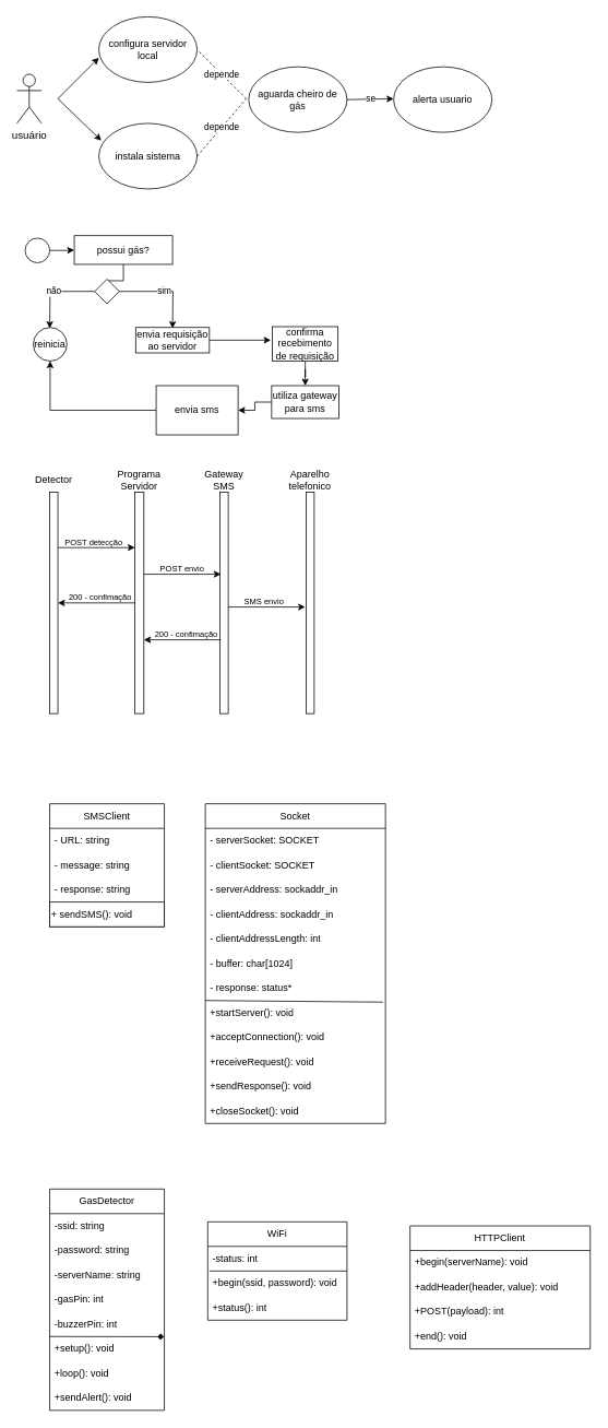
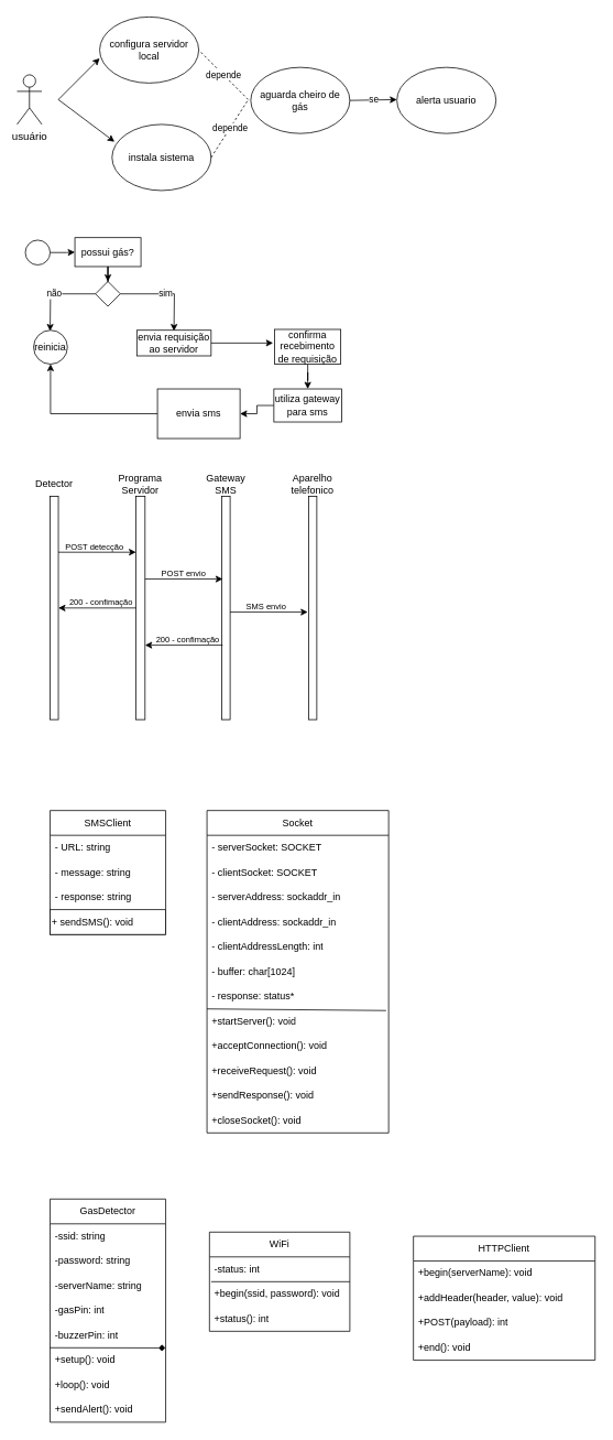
  <mxCell id="0" />
  <mxCell id="1" parent="0" />
  <mxCell id="2" value="usuário" style="shape=umlActor;verticalLabelPosition=bottom;verticalAlign=top;html=1;outlineConnect=0;fontSize=13;" vertex="1" parent="1"><mxGeometry x="20" y="90" width="30" height="60" as="geometry" /></mxCell>
  <mxCell id="3" value="" style="endArrow=classic;html=1;rounded=0;" edge="1" parent="1"><mxGeometry width="50" height="50" relative="1" as="geometry"><mxPoint x="70" y="120" as="sourcePoint" /><mxPoint x="120" y="70" as="targetPoint" /></mxGeometry></mxCell>
  <mxCell id="4" value="" style="endArrow=classic;html=1;rounded=0;entryX=0.025;entryY=0.263;entryDx=0;entryDy=0;entryPerimeter=0;" edge="1" parent="1" target="6"><mxGeometry width="50" height="50" relative="1" as="geometry"><mxPoint x="70" y="120" as="sourcePoint" /><mxPoint x="120" y="160" as="targetPoint" /></mxGeometry></mxCell>
  <mxCell id="5" value="configura servidor local" style="ellipse;whiteSpace=wrap;html=1;" vertex="1" parent="1"><mxGeometry x="120" width="120" height="80" as="geometry" y="20" /></mxCell>
- <mxCell id="6" value="instala sistema" style="ellipse;whiteSpace=wrap;html=1;" vertex="1" parent="1"><mxGeometry x="120" y="150" width="120" height="80" as="geometry" /></mxCell>
+ <mxCell id="6" value="instala sistema" style="ellipse;whiteSpace=wrap;html=1;" vertex="1" parent="1"><mxGeometry x="135" y="150" width="120" height="80" as="geometry" /></mxCell>
  <mxCell id="7" value="depende" style="endArrow=none;dashed=1;html=1;rounded=0;entryX=1;entryY=0.5;entryDx=0;entryDy=0;" edge="1" parent="1" target="5"><mxGeometry width="50" height="50" relative="1" as="geometry"><mxPoint x="300" y="120" as="sourcePoint" /><mxPoint x="190" y="110" as="targetPoint" /></mxGeometry></mxCell>
  <mxCell id="8" value="depende" style="endArrow=none;dashed=1;html=1;rounded=0;exitX=1;exitY=0.5;exitDx=0;exitDy=0;" edge="1" parent="1" source="6"><mxGeometry width="50" height="50" relative="1" as="geometry"><mxPoint x="200" y="170" as="sourcePoint" /><mxPoint x="300" y="120" as="targetPoint" /></mxGeometry></mxCell>
  <mxCell id="9" value="aguarda cheiro de gás" style="ellipse;whiteSpace=wrap;html=1;" vertex="1" parent="1"><mxGeometry x="303" y="81" width="120" height="80" as="geometry" /></mxCell>
  <mxCell id="10" value="se" style="endArrow=classic;html=1;rounded=0;exitX=1;exitY=0.5;exitDx=0;exitDy=0;" edge="1" parent="1" source="9"><mxGeometry width="50" height="50" relative="1" as="geometry"><mxPoint x="240" y="300" as="sourcePoint" /><mxPoint x="480" y="120" as="targetPoint" /></mxGeometry></mxCell>
  <mxCell id="11" value="alerta usuario" style="ellipse;whiteSpace=wrap;html=1;" vertex="1" parent="1"><mxGeometry x="480" y="81" width="120" height="80" as="geometry" /></mxCell>
  <mxCell id="12" style="edgeStyle=orthogonalEdgeStyle;rounded=0;orthogonalLoop=1;jettySize=auto;html=1;" edge="1" parent="1" source="13" target="15"><mxGeometry relative="1" as="geometry"><mxPoint x="90" y="305" as="targetPoint" /></mxGeometry></mxCell>
  <mxCell id="13" value="" style="ellipse;whiteSpace=wrap;html=1;aspect=fixed;" vertex="1" parent="1"><mxGeometry x="30" y="290" width="30" height="30" as="geometry" /></mxCell>
  <mxCell id="14" style="edgeStyle=orthogonalEdgeStyle;rounded=0;orthogonalLoop=1;jettySize=auto;html=1;" edge="1" parent="1" source="15" target="18"><mxGeometry relative="1" as="geometry"><mxPoint x="230" y="304.5" as="targetPoint" /></mxGeometry></mxCell>
- <mxCell id="15" value="possui gás?" style="rounded=0;whiteSpace=wrap;html=1;" vertex="1" parent="1"><mxGeometry x="90" y="287" width="120" height="35" as="geometry" /></mxCell>
+ <mxCell id="15" value="possui gás?" style="rounded=0;whiteSpace=wrap;html=1;" vertex="1" parent="1"><mxGeometry x="90" y="287" width="80" height="35" as="geometry" /></mxCell>
  <mxCell id="16" value="não" style="edgeStyle=orthogonalEdgeStyle;rounded=0;orthogonalLoop=1;jettySize=auto;html=1;" edge="1" parent="1" source="18"><mxGeometry relative="1" as="geometry"><mxPoint x="60" y="400" as="targetPoint" /></mxGeometry></mxCell>
  <mxCell id="17" value="sim" style="edgeStyle=orthogonalEdgeStyle;rounded=0;orthogonalLoop=1;jettySize=auto;html=1;" edge="1" parent="1" source="18"><mxGeometry relative="1" as="geometry"><mxPoint x="210" y="400" as="targetPoint" /></mxGeometry></mxCell>
  <mxCell id="18" value="" style="rhombus;whiteSpace=wrap;html=1;" vertex="1" parent="1"><mxGeometry x="115" y="340" width="30" height="30" as="geometry" /></mxCell>
  <mxCell id="19" value="reinicia" style="ellipse;whiteSpace=wrap;html=1;aspect=fixed;" vertex="1" parent="1"><mxGeometry x="40" y="399" width="41" height="41" as="geometry" /></mxCell>
  <mxCell id="20" style="edgeStyle=orthogonalEdgeStyle;rounded=0;orthogonalLoop=1;jettySize=auto;html=1;" edge="1" parent="1" source="21"><mxGeometry relative="1" as="geometry"><mxPoint x="330" y="414.5" as="targetPoint" /></mxGeometry></mxCell>
  <mxCell id="21" value="envia requisição ao servidor" style="rounded=0;whiteSpace=wrap;html=1;" vertex="1" parent="1"><mxGeometry x="165" y="399" width="90" height="31" as="geometry" /></mxCell>
  <mxCell id="22" style="edgeStyle=orthogonalEdgeStyle;rounded=0;orthogonalLoop=1;jettySize=auto;html=1;" edge="1" parent="1" source="23" target="25"><mxGeometry relative="1" as="geometry"><mxPoint x="372" y="470" as="targetPoint" /></mxGeometry></mxCell>
  <mxCell id="23" value="confirma recebimento de requisição" style="rounded=0;whiteSpace=wrap;html=1;" vertex="1" parent="1"><mxGeometry x="332" y="398" width="80" height="42" as="geometry" /></mxCell>
  <mxCell id="24" style="edgeStyle=orthogonalEdgeStyle;rounded=0;orthogonalLoop=1;jettySize=auto;html=1;" edge="1" parent="1" source="25" target="27"><mxGeometry relative="1" as="geometry"><mxPoint x="250" y="490" as="targetPoint" /></mxGeometry></mxCell>
  <mxCell id="25" value="utiliza gateway para sms" style="rounded=0;whiteSpace=wrap;html=1;" vertex="1" parent="1"><mxGeometry x="331" y="470" width="82" height="40" as="geometry" /></mxCell>
  <mxCell id="26" style="edgeStyle=orthogonalEdgeStyle;rounded=0;orthogonalLoop=1;jettySize=auto;html=1;entryX=0.5;entryY=1;entryDx=0;entryDy=0;" edge="1" parent="1" source="27" target="19"><mxGeometry relative="1" as="geometry" /></mxCell>
  <mxCell id="27" value="envia sms" style="rounded=0;whiteSpace=wrap;html=1;" vertex="1" parent="1"><mxGeometry x="190" y="470" width="100" height="60" as="geometry" /></mxCell>
  <mxCell id="28" value="" style="rounded=0;whiteSpace=wrap;html=1;" vertex="1" parent="1"><mxGeometry x="60" y="600" width="10" height="270" as="geometry" /></mxCell>
  <mxCell id="29" value="Detector" style="text;html=1;strokeColor=none;fillColor=none;align=center;verticalAlign=middle;whiteSpace=wrap;rounded=0;" vertex="1" parent="1"><mxGeometry x="35" y="570" width="60" height="30" as="geometry" /></mxCell>
  <mxCell id="30" value="" style="rounded=0;whiteSpace=wrap;html=1;" vertex="1" parent="1"><mxGeometry x="164" y="600" width="11" height="270" as="geometry" /></mxCell>
  <mxCell id="31" value="Programa Servidor" style="text;html=1;strokeColor=none;fillColor=none;align=center;verticalAlign=middle;whiteSpace=wrap;rounded=0;" vertex="1" parent="1"><mxGeometry x="139" y="570" width="61" height="30" as="geometry" /></mxCell>
  <mxCell id="32" value="" style="rounded=0;whiteSpace=wrap;html=1;" vertex="1" parent="1"><mxGeometry x="268" y="600" width="10" height="270" as="geometry" /></mxCell>
  <mxCell id="33" value="Gateway SMS" style="text;html=1;strokeColor=none;fillColor=none;align=center;verticalAlign=middle;whiteSpace=wrap;rounded=0;" vertex="1" parent="1"><mxGeometry x="243" y="570" width="60" height="30" as="geometry" /></mxCell>
  <mxCell id="34" value="" style="rounded=0;whiteSpace=wrap;html=1;" vertex="1" parent="1"><mxGeometry x="373" y="600" width="10" height="270" as="geometry" /></mxCell>
  <mxCell id="35" value="Aparelho telefonico" style="text;html=1;strokeColor=none;fillColor=none;align=center;verticalAlign=middle;whiteSpace=wrap;rounded=0;" vertex="1" parent="1"><mxGeometry x="348" y="570" width="60" height="30" as="geometry" /></mxCell>
  <mxCell id="36" value="" style="endArrow=classic;html=1;rounded=0;exitX=1;exitY=0.25;exitDx=0;exitDy=0;entryX=0;entryY=0.25;entryDx=0;entryDy=0;" edge="1" parent="1" source="28" target="30"><mxGeometry width="50" height="50" relative="1" as="geometry"><mxPoint x="270" y="780" as="sourcePoint" /><mxPoint x="320" y="730" as="targetPoint" /></mxGeometry></mxCell>
  <mxCell id="37" value="" style="endArrow=classic;html=1;rounded=0;exitX=0;exitY=0.5;exitDx=0;exitDy=0;entryX=1;entryY=0.5;entryDx=0;entryDy=0;" edge="1" parent="1" source="30" target="28"><mxGeometry width="50" height="50" relative="1" as="geometry"><mxPoint x="80" y="678" as="sourcePoint" /><mxPoint x="174" y="678" as="targetPoint" /></mxGeometry></mxCell>
  <mxCell id="38" value="" style="endArrow=classic;html=1;rounded=0;exitX=1;exitY=0.25;exitDx=0;exitDy=0;entryX=0;entryY=0.25;entryDx=0;entryDy=0;" edge="1" parent="1"><mxGeometry width="50" height="50" relative="1" as="geometry"><mxPoint x="175" y="700" as="sourcePoint" /><mxPoint x="269" y="700" as="targetPoint" /></mxGeometry></mxCell>
  <mxCell id="39" value="" style="endArrow=classic;html=1;rounded=0;exitX=0;exitY=0.5;exitDx=0;exitDy=0;entryX=1;entryY=0.5;entryDx=0;entryDy=0;" edge="1" parent="1"><mxGeometry width="50" height="50" relative="1" as="geometry"><mxPoint x="269" y="780" as="sourcePoint" /><mxPoint x="175" y="780" as="targetPoint" /></mxGeometry></mxCell>
  <mxCell id="40" value="" style="endArrow=classic;html=1;rounded=0;exitX=1;exitY=0.25;exitDx=0;exitDy=0;entryX=0;entryY=0.25;entryDx=0;entryDy=0;" edge="1" parent="1"><mxGeometry width="50" height="50" relative="1" as="geometry"><mxPoint x="278" y="740" as="sourcePoint" /><mxPoint x="372" y="740" as="targetPoint" /></mxGeometry></mxCell>
  <mxCell id="41" value="&lt;font style=&quot;font-size: 10px;&quot;&gt;POST detecção&lt;/font&gt;" style="text;html=1;strokeColor=none;fillColor=none;align=center;verticalAlign=middle;whiteSpace=wrap;rounded=0;" vertex="1" parent="1"><mxGeometry x="72" y="646" width="84" height="30" as="geometry" /></mxCell>
  <mxCell id="42" value="&lt;span style=&quot;font-size: 10px;&quot;&gt;POST envio&lt;/span&gt;" style="text;html=1;strokeColor=none;fillColor=none;align=center;verticalAlign=middle;whiteSpace=wrap;rounded=0;" vertex="1" parent="1"><mxGeometry x="180" y="678" width="84" height="30" as="geometry" /></mxCell>
  <mxCell id="43" value="&lt;font style=&quot;font-size: 10px;&quot;&gt;SMS envio&lt;/font&gt;" style="text;html=1;strokeColor=none;fillColor=none;align=center;verticalAlign=middle;whiteSpace=wrap;rounded=0;" vertex="1" parent="1"><mxGeometry x="280" y="718" width="84" height="30" as="geometry" /></mxCell>
  <mxCell id="44" value="&lt;font style=&quot;font-size: 10px;&quot;&gt;200 - confimação&lt;/font&gt;" style="text;html=1;strokeColor=none;fillColor=none;align=center;verticalAlign=middle;whiteSpace=wrap;rounded=0;" vertex="1" parent="1"><mxGeometry x="80" y="713" width="84" height="30" as="geometry" /></mxCell>
  <mxCell id="45" value="&lt;font style=&quot;font-size: 10px;&quot;&gt;200 - confimação&lt;/font&gt;" style="text;html=1;strokeColor=none;fillColor=none;align=center;verticalAlign=middle;whiteSpace=wrap;rounded=0;" vertex="1" parent="1"><mxGeometry x="185" y="758" width="84" height="30" as="geometry" /></mxCell>
  <mxCell id="46" value="SMSClient" style="swimlane;fontStyle=0;childLayout=stackLayout;horizontal=1;startSize=30;horizontalStack=0;resizeParent=1;resizeParentMax=0;resizeLast=0;collapsible=1;marginBottom=0;whiteSpace=wrap;html=1;" vertex="1" parent="1"><mxGeometry x="60" y="980" width="140" height="150" as="geometry" /></mxCell>
  <mxCell id="47" value="- URL: string" style="text;strokeColor=none;fillColor=none;align=left;verticalAlign=middle;spacingLeft=4;spacingRight=4;overflow=hidden;points=[[0,0.5],[1,0.5]];portConstraint=eastwest;rotatable=0;whiteSpace=wrap;html=1;" vertex="1" parent="46"><mxGeometry y="30" width="140" height="30" as="geometry" /></mxCell>
  <mxCell id="48" value="- message: string" style="text;strokeColor=none;fillColor=none;align=left;verticalAlign=middle;spacingLeft=4;spacingRight=4;overflow=hidden;points=[[0,0.5],[1,0.5]];portConstraint=eastwest;rotatable=0;whiteSpace=wrap;html=1;" vertex="1" parent="46"><mxGeometry y="60" width="140" height="30" as="geometry" /></mxCell>
  <mxCell id="49" value="- response: string" style="text;strokeColor=none;fillColor=none;align=left;verticalAlign=middle;spacingLeft=4;spacingRight=4;overflow=hidden;points=[[0,0.5],[1,0.5]];portConstraint=eastwest;rotatable=0;whiteSpace=wrap;html=1;" vertex="1" parent="46"><mxGeometry y="90" width="140" height="30" as="geometry" /></mxCell>
  <mxCell id="50" value="+ sendSMS(): void" style="rounded=0;whiteSpace=wrap;html=1;align=left;" vertex="1" parent="46"><mxGeometry y="120" width="140" height="30" as="geometry" /></mxCell>
  <mxCell id="51" value="Socket" style="swimlane;fontStyle=0;childLayout=stackLayout;horizontal=1;startSize=30;horizontalStack=0;resizeParent=1;resizeParentMax=0;resizeLast=0;collapsible=1;marginBottom=0;whiteSpace=wrap;html=1;" vertex="1" parent="1"><mxGeometry x="250" y="980" width="220" height="390" as="geometry" /></mxCell>
  <mxCell id="52" value="- serverSocket: SOCKET" style="text;strokeColor=none;fillColor=none;align=left;verticalAlign=middle;spacingLeft=4;spacingRight=4;overflow=hidden;points=[[0,0.5],[1,0.5]];portConstraint=eastwest;rotatable=0;whiteSpace=wrap;html=1;" vertex="1" parent="51"><mxGeometry y="30" width="220" height="30" as="geometry" /></mxCell>
  <mxCell id="53" value="- clientSocket: SOCKET" style="text;strokeColor=none;fillColor=none;align=left;verticalAlign=middle;spacingLeft=4;spacingRight=4;overflow=hidden;points=[[0,0.5],[1,0.5]];portConstraint=eastwest;rotatable=0;whiteSpace=wrap;html=1;" vertex="1" parent="51"><mxGeometry y="60" width="220" height="30" as="geometry" /></mxCell>
  <mxCell id="54" value="- serverAddress: sockaddr_in" style="text;strokeColor=none;fillColor=none;align=left;verticalAlign=middle;spacingLeft=4;spacingRight=4;overflow=hidden;points=[[0,0.5],[1,0.5]];portConstraint=eastwest;rotatable=0;whiteSpace=wrap;html=1;" vertex="1" parent="51"><mxGeometry y="90" width="220" height="30" as="geometry" /></mxCell>
  <mxCell id="55" value="- clientAddress: sockaddr_in" style="text;strokeColor=none;fillColor=none;align=left;verticalAlign=middle;spacingLeft=4;spacingRight=4;overflow=hidden;points=[[0,0.5],[1,0.5]];portConstraint=eastwest;rotatable=0;whiteSpace=wrap;html=1;" vertex="1" parent="51"><mxGeometry y="120" width="220" height="30" as="geometry" /></mxCell>
  <mxCell id="56" value="-&amp;nbsp;clientAddressLength: int" style="text;strokeColor=none;fillColor=none;align=left;verticalAlign=middle;spacingLeft=4;spacingRight=4;overflow=hidden;points=[[0,0.5],[1,0.5]];portConstraint=eastwest;rotatable=0;whiteSpace=wrap;html=1;" vertex="1" parent="51"><mxGeometry y="150" width="220" height="30" as="geometry" /></mxCell>
  <mxCell id="57" value="" style="endArrow=none;html=1;rounded=0;entryX=0.986;entryY=0.067;entryDx=0;entryDy=0;entryPerimeter=0;" edge="1" parent="51" target="60"><mxGeometry width="50" height="50" relative="1" as="geometry"><mxPoint y="240" as="sourcePoint" /><mxPoint x="50" y="190" as="targetPoint" /></mxGeometry></mxCell>
  <mxCell id="58" value="-&amp;nbsp;buffer: char[1024]" style="text;strokeColor=none;fillColor=none;align=left;verticalAlign=middle;spacingLeft=4;spacingRight=4;overflow=hidden;points=[[0,0.5],[1,0.5]];portConstraint=eastwest;rotatable=0;whiteSpace=wrap;html=1;" vertex="1" parent="51"><mxGeometry y="180" width="220" height="30" as="geometry" /></mxCell>
  <mxCell id="59" value="-&amp;nbsp;response: status*" style="text;strokeColor=none;fillColor=none;align=left;verticalAlign=middle;spacingLeft=4;spacingRight=4;overflow=hidden;points=[[0,0.5],[1,0.5]];portConstraint=eastwest;rotatable=0;whiteSpace=wrap;html=1;" vertex="1" parent="51"><mxGeometry y="210" width="220" height="30" as="geometry" /></mxCell>
  <mxCell id="60" value="+startServer(): void" style="text;strokeColor=none;fillColor=none;align=left;verticalAlign=middle;spacingLeft=4;spacingRight=4;overflow=hidden;points=[[0,0.5],[1,0.5]];portConstraint=eastwest;rotatable=0;whiteSpace=wrap;html=1;" vertex="1" parent="51"><mxGeometry y="240" width="220" height="30" as="geometry" /></mxCell>
  <mxCell id="61" value="+acceptConnection(): void" style="text;strokeColor=none;fillColor=none;align=left;verticalAlign=middle;spacingLeft=4;spacingRight=4;overflow=hidden;points=[[0,0.5],[1,0.5]];portConstraint=eastwest;rotatable=0;whiteSpace=wrap;html=1;" vertex="1" parent="51"><mxGeometry y="270" width="220" height="30" as="geometry" /></mxCell>
  <mxCell id="62" value="+receiveRequest(): void" style="text;strokeColor=none;fillColor=none;align=left;verticalAlign=middle;spacingLeft=4;spacingRight=4;overflow=hidden;points=[[0,0.5],[1,0.5]];portConstraint=eastwest;rotatable=0;whiteSpace=wrap;html=1;" vertex="1" parent="51"><mxGeometry y="300" width="220" height="30" as="geometry" /></mxCell>
  <mxCell id="63" value="+sendResponse(): void" style="text;strokeColor=none;fillColor=none;align=left;verticalAlign=middle;spacingLeft=4;spacingRight=4;overflow=hidden;points=[[0,0.5],[1,0.5]];portConstraint=eastwest;rotatable=0;whiteSpace=wrap;html=1;" vertex="1" parent="51"><mxGeometry y="330" width="220" height="30" as="geometry" /></mxCell>
  <mxCell id="64" value="+closeSocket(): void" style="text;strokeColor=none;fillColor=none;align=left;verticalAlign=middle;spacingLeft=4;spacingRight=4;overflow=hidden;points=[[0,0.5],[1,0.5]];portConstraint=eastwest;rotatable=0;whiteSpace=wrap;html=1;" vertex="1" parent="51"><mxGeometry y="360" width="220" height="30" as="geometry" /></mxCell>
  <mxCell id="65" value="WiFi" style="swimlane;fontStyle=0;childLayout=stackLayout;horizontal=1;startSize=30;horizontalStack=0;resizeParent=1;resizeParentMax=0;resizeLast=0;collapsible=1;marginBottom=0;whiteSpace=wrap;html=1;" vertex="1" parent="1"><mxGeometry x="253" y="1490" width="170" height="120" as="geometry" /></mxCell>
  <mxCell id="66" value="" style="endArrow=none;html=1;rounded=0;entryX=1;entryY=1;entryDx=0;entryDy=0;entryPerimeter=0;" edge="1" parent="65" target="67"><mxGeometry width="50" height="50" relative="1" as="geometry"><mxPoint x="2" y="60" as="sourcePoint" /><mxPoint x="52" y="10" as="targetPoint" /></mxGeometry></mxCell>
  <mxCell id="67" value="-status: int" style="text;strokeColor=none;fillColor=none;align=left;verticalAlign=middle;spacingLeft=4;spacingRight=4;overflow=hidden;points=[[0,0.5],[1,0.5]];portConstraint=eastwest;rotatable=0;whiteSpace=wrap;html=1;" vertex="1" parent="65"><mxGeometry y="30" width="170" height="30" as="geometry" /></mxCell>
  <mxCell id="68" value="+begin(ssid, password): void" style="text;strokeColor=none;fillColor=none;align=left;verticalAlign=middle;spacingLeft=4;spacingRight=4;overflow=hidden;points=[[0,0.5],[1,0.5]];portConstraint=eastwest;rotatable=0;whiteSpace=wrap;html=1;" vertex="1" parent="65"><mxGeometry y="60" width="170" height="30" as="geometry" /></mxCell>
  <mxCell id="69" value="+status(): int" style="text;strokeColor=none;fillColor=none;align=left;verticalAlign=middle;spacingLeft=4;spacingRight=4;overflow=hidden;points=[[0,0.5],[1,0.5]];portConstraint=eastwest;rotatable=0;whiteSpace=wrap;html=1;" vertex="1" parent="65"><mxGeometry y="90" width="170" height="30" as="geometry" /></mxCell>
  <mxCell id="70" value="GasDetector" style="swimlane;fontStyle=0;childLayout=stackLayout;horizontal=1;startSize=30;horizontalStack=0;resizeParent=1;resizeParentMax=0;resizeLast=0;collapsible=1;marginBottom=0;whiteSpace=wrap;html=1;" vertex="1" parent="1"><mxGeometry x="60" y="1450" width="140" height="270" as="geometry" /></mxCell>
  <mxCell id="71" value="-ssid: string " style="text;strokeColor=none;fillColor=none;align=left;verticalAlign=middle;spacingLeft=4;spacingRight=4;overflow=hidden;points=[[0,0.5],[1,0.5]];portConstraint=eastwest;rotatable=0;whiteSpace=wrap;html=1;" vertex="1" parent="70"><mxGeometry y="30" width="140" height="30" as="geometry" /></mxCell>
  <mxCell id="72" value="-password: string  " style="text;strokeColor=none;fillColor=none;align=left;verticalAlign=middle;spacingLeft=4;spacingRight=4;overflow=hidden;points=[[0,0.5],[1,0.5]];portConstraint=eastwest;rotatable=0;whiteSpace=wrap;html=1;" vertex="1" parent="70"><mxGeometry y="60" width="140" height="30" as="geometry" /></mxCell>
  <mxCell id="73" value="-serverName: string" style="text;strokeColor=none;fillColor=none;align=left;verticalAlign=middle;spacingLeft=4;spacingRight=4;overflow=hidden;points=[[0,0.5],[1,0.5]];portConstraint=eastwest;rotatable=0;whiteSpace=wrap;html=1;" vertex="1" parent="70"><mxGeometry y="90" width="140" height="30" as="geometry" /></mxCell>
  <mxCell id="74" value="-gasPin: int" style="text;strokeColor=none;fillColor=none;align=left;verticalAlign=middle;spacingLeft=4;spacingRight=4;overflow=hidden;points=[[0,0.5],[1,0.5]];portConstraint=eastwest;rotatable=0;whiteSpace=wrap;html=1;" vertex="1" parent="70"><mxGeometry y="120" width="140" height="30" as="geometry" /></mxCell>
  <mxCell id="75" value="" style="endArrow=diamond;html=1;rounded=0;exitX=-0.002;exitY=-0.004;exitDx=0;exitDy=0;exitPerimeter=0;entryX=0.998;entryY=1.004;entryDx=0;entryDy=0;entryPerimeter=0;" edge="1" parent="70" source="77" target="76"><mxGeometry width="50" height="50" relative="1" as="geometry"><mxPoint y="185" as="sourcePoint" /><mxPoint x="140" y="185" as="targetPoint" /></mxGeometry></mxCell>
  <mxCell id="76" value="-buzzerPin: int" style="text;strokeColor=none;fillColor=none;align=left;verticalAlign=middle;spacingLeft=4;spacingRight=4;overflow=hidden;points=[[0,0.5],[1,0.5]];portConstraint=eastwest;rotatable=0;whiteSpace=wrap;html=1;" vertex="1" parent="70"><mxGeometry y="150" width="140" height="30" as="geometry" /></mxCell>
  <mxCell id="77" value="+setup(): void " style="text;strokeColor=none;fillColor=none;align=left;verticalAlign=middle;spacingLeft=4;spacingRight=4;overflow=hidden;points=[[0,0.5],[1,0.5]];portConstraint=eastwest;rotatable=0;whiteSpace=wrap;html=1;" vertex="1" parent="70"><mxGeometry y="180" width="140" height="30" as="geometry" /></mxCell>
  <mxCell id="78" value="+loop(): void " style="text;strokeColor=none;fillColor=none;align=left;verticalAlign=middle;spacingLeft=4;spacingRight=4;overflow=hidden;points=[[0,0.5],[1,0.5]];portConstraint=eastwest;rotatable=0;whiteSpace=wrap;html=1;" vertex="1" parent="70"><mxGeometry y="210" width="140" height="30" as="geometry" /></mxCell>
  <mxCell id="79" value="+sendAlert(): void" style="text;strokeColor=none;fillColor=none;align=left;verticalAlign=middle;spacingLeft=4;spacingRight=4;overflow=hidden;points=[[0,0.5],[1,0.5]];portConstraint=eastwest;rotatable=0;whiteSpace=wrap;html=1;" vertex="1" parent="70"><mxGeometry y="240" width="140" height="30" as="geometry" /></mxCell>
  <mxCell id="80" value="HTTPClient" style="swimlane;fontStyle=0;childLayout=stackLayout;horizontal=1;startSize=30;horizontalStack=0;resizeParent=1;resizeParentMax=0;resizeLast=0;collapsible=1;marginBottom=0;whiteSpace=wrap;html=1;" vertex="1" parent="1"><mxGeometry x="500" y="1495" width="220" height="150" as="geometry" /></mxCell>
  <mxCell id="81" value="+begin(serverName): void" style="text;strokeColor=none;fillColor=none;align=left;verticalAlign=middle;spacingLeft=4;spacingRight=4;overflow=hidden;points=[[0,0.5],[1,0.5]];portConstraint=eastwest;rotatable=0;whiteSpace=wrap;html=1;" vertex="1" parent="80"><mxGeometry y="30" width="220" height="30" as="geometry" /></mxCell>
  <mxCell id="82" value="+addHeader(header, value): void" style="text;strokeColor=none;fillColor=none;align=left;verticalAlign=middle;spacingLeft=4;spacingRight=4;overflow=hidden;points=[[0,0.5],[1,0.5]];portConstraint=eastwest;rotatable=0;whiteSpace=wrap;html=1;" vertex="1" parent="80"><mxGeometry y="60" width="220" height="30" as="geometry" /></mxCell>
  <mxCell id="83" value="+POST(payload): int" style="text;strokeColor=none;fillColor=none;align=left;verticalAlign=middle;spacingLeft=4;spacingRight=4;overflow=hidden;points=[[0,0.5],[1,0.5]];portConstraint=eastwest;rotatable=0;whiteSpace=wrap;html=1;" vertex="1" parent="80"><mxGeometry y="90" width="220" height="30" as="geometry" /></mxCell>
  <mxCell id="84" value="+end(): void" style="text;strokeColor=none;fillColor=none;align=left;verticalAlign=middle;spacingLeft=4;spacingRight=4;overflow=hidden;points=[[0,0.5],[1,0.5]];portConstraint=eastwest;rotatable=0;whiteSpace=wrap;html=1;" vertex="1" parent="80"><mxGeometry y="120" width="220" height="30" as="geometry" /></mxCell>
